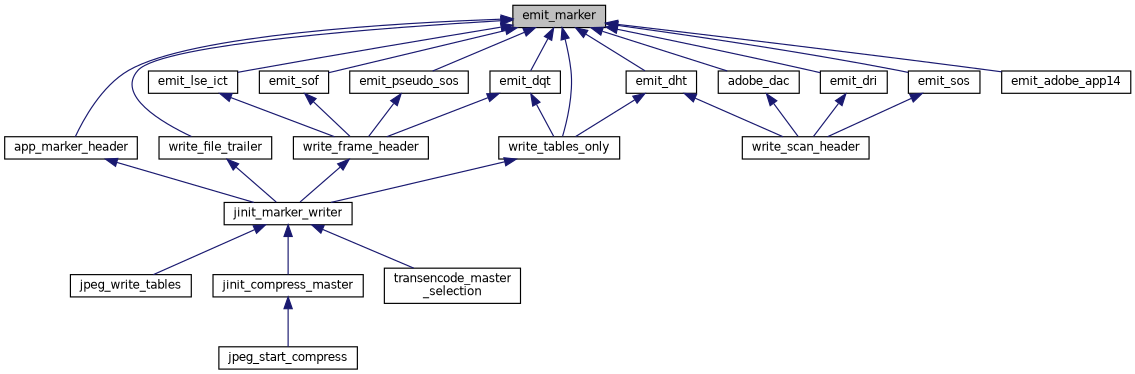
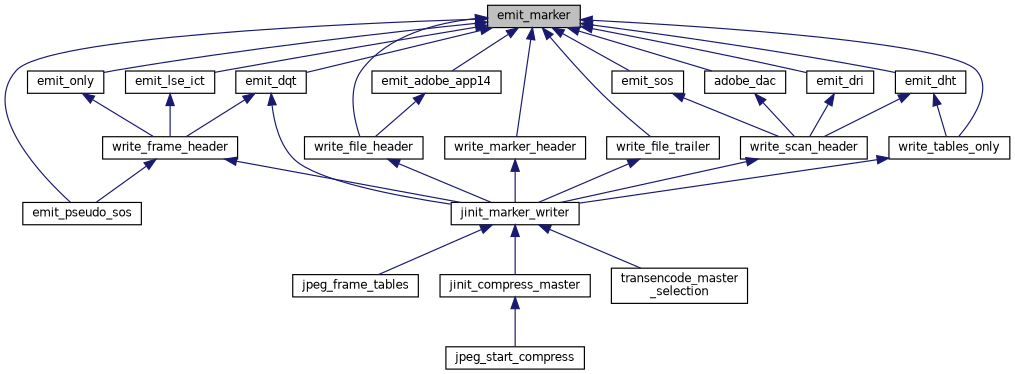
  digraph {
    rankdir=TB
    node [color=black fontname=Helvetica fontsize=10 shape=record]
    edge [color=midnightblue dir=back fontname=Helvetica fontsize=10 labelfontname=Helvetica labelfontsize=10 style=solid]
    n1 [fillcolor=grey75 fontcolor=black height=0.2 label=emit_marker style=filled width=0.4]
    n2 [height=0.2 label=emit_dqt width=0.4]
    n3 [height=0.2 label=write_tables_only width=0.4]
    n4 [height=0.2 label=emit_dht width=0.4]
    n5 [height=0.2 label=adobe_dac width=0.4]
    n6 [height=0.2 label=emit_dri width=0.4]
    n7 [height=0.2 label=emit_lse_ict width=0.4]
-   n8 [height=0.2 label=emit_sof width=0.4]
+   n8 [height=0.2 label=emit_only width=0.4]
    n9 [height=0.2 label=emit_sos width=0.4]
    n10 [height=0.2 label=emit_pseudo_sos width=0.4]
+   n11 [height=0.2 label=write_file_header width=0.4]
    n12 [height=0.2 label=emit_adobe_app14 width=0.4]
-   n13 [height=0.2 label=app_marker_header width=0.4]
+   n13 [height=0.2 label=write_marker_header width=0.4]
    n14 [height=0.2 label=write_file_trailer width=0.4]
    n15 [height=0.2 label=write_frame_header width=0.4]
    n16 [height=0.2 label=jinit_marker_writer width=0.4]
    n17 [height=0.2 label=write_scan_header width=0.4]
-   n18 [height=0.2 label=jpeg_write_tables width=0.4]
+   n18 [height=0.2 label=jpeg_frame_tables width=0.4]
    n19 [height=0.2 label=jinit_compress_master width=0.4]
    n20 [height=0.2 label="transencode_master\l_selection" width=0.4]
    n21 [height=0.2 label=jpeg_start_compress width=0.4]
    n1 -> n2
    n1 -> n3
    n1 -> n4
    n1 -> n5
    n1 -> n6
    n1 -> n7
    n1 -> n8
    n1 -> n9
    n1 -> n10
+   n1 -> n11
    n1 -> n12
    n1 -> n13
    n1 -> n14
-   n2 -> n3
+   n2 -> n16
    n2 -> n15
    n3 -> n16
    n4 -> n3
    n4 -> n17
    n5 -> n17
    n6 -> n17
    n7 -> n15
    n8 -> n15
    n9 -> n17
-   n10 -> n15
+   n15 -> n10
+   n11 -> n16
+   n12 -> n11
    n13 -> n16
    n14 -> n16
    n15 -> n16
    n16 -> n18
    n16 -> n19
    n16 -> n20
+   n17 -> n16
    n19 -> n21
  }
